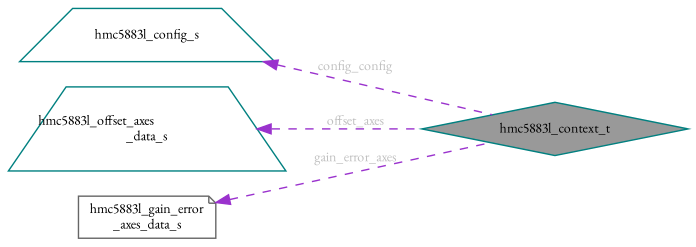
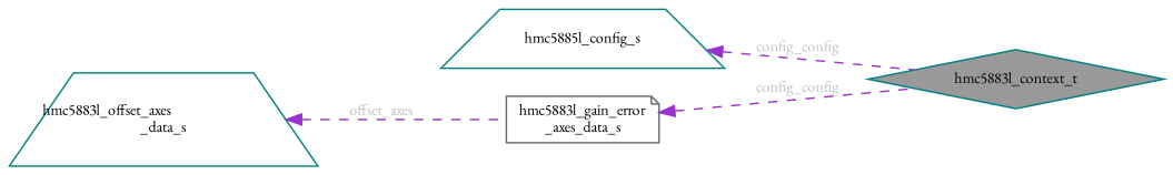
  digraph {
    fontname="EB Garamond"
    rankdir=LR
    node [color=teal fillcolor=white fontname="EB Garamond" fontsize=10 shape=trapezium style=filled]
    edge [color=darkorchid3 dir=back fontcolor=grey fontname="EB Garamond" fontsize=10 labelfontname=Helvetica labelfontsize=10 style=dashed]
    n1 [fillcolor=grey60 fontcolor=black height=0.2 label=hmc5883l_context_t shape=diamond width=0.4]
-   n2 [height=0.2 label=hmc5883l_config_s width=0.4]
+   n2 [height=0.2 label=hmc5885l_config_s width=0.4]
    n3 [height=0.2 label="hmc5883l_offset_axes\l_data_s" width=0.4]
    n4 [color=gray40 height=0.2 label="hmc5883l_gain_error\l_axes_data_s" shape=note width=0.4]
    n2 -> n1 [label=" config_config"]
-   n3 -> n1 [label=" offset_axes"]
-   n4 -> n1 [label=" gain_error_axes"]
+   n3 -> n4 [label=" offset_axes"]
+   n4 -> n1 [label=" config_config"]
  }
